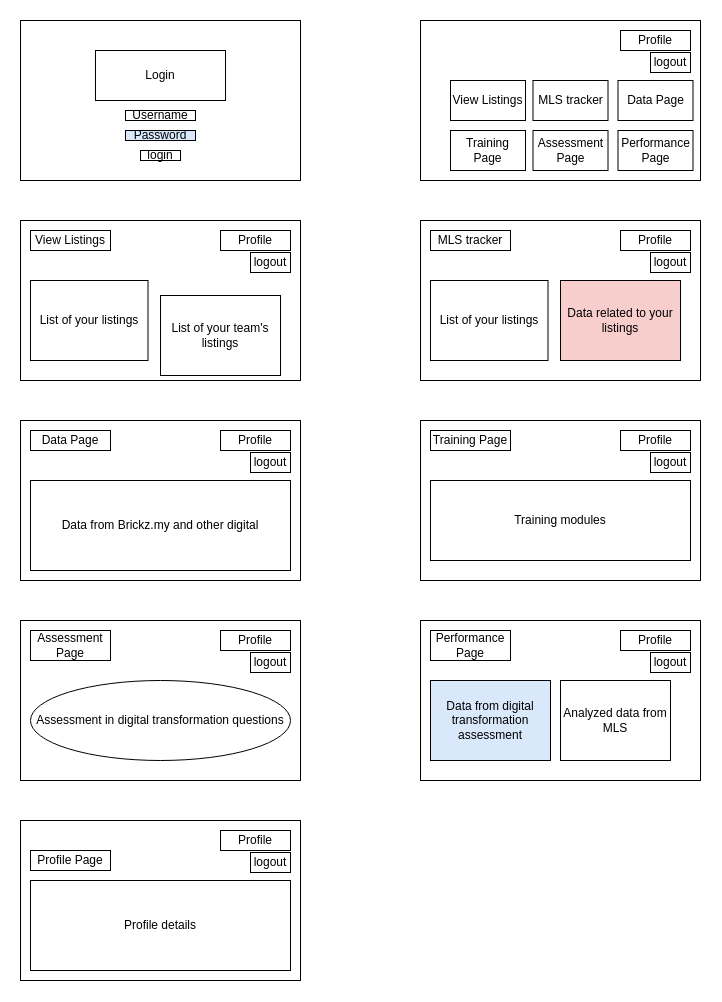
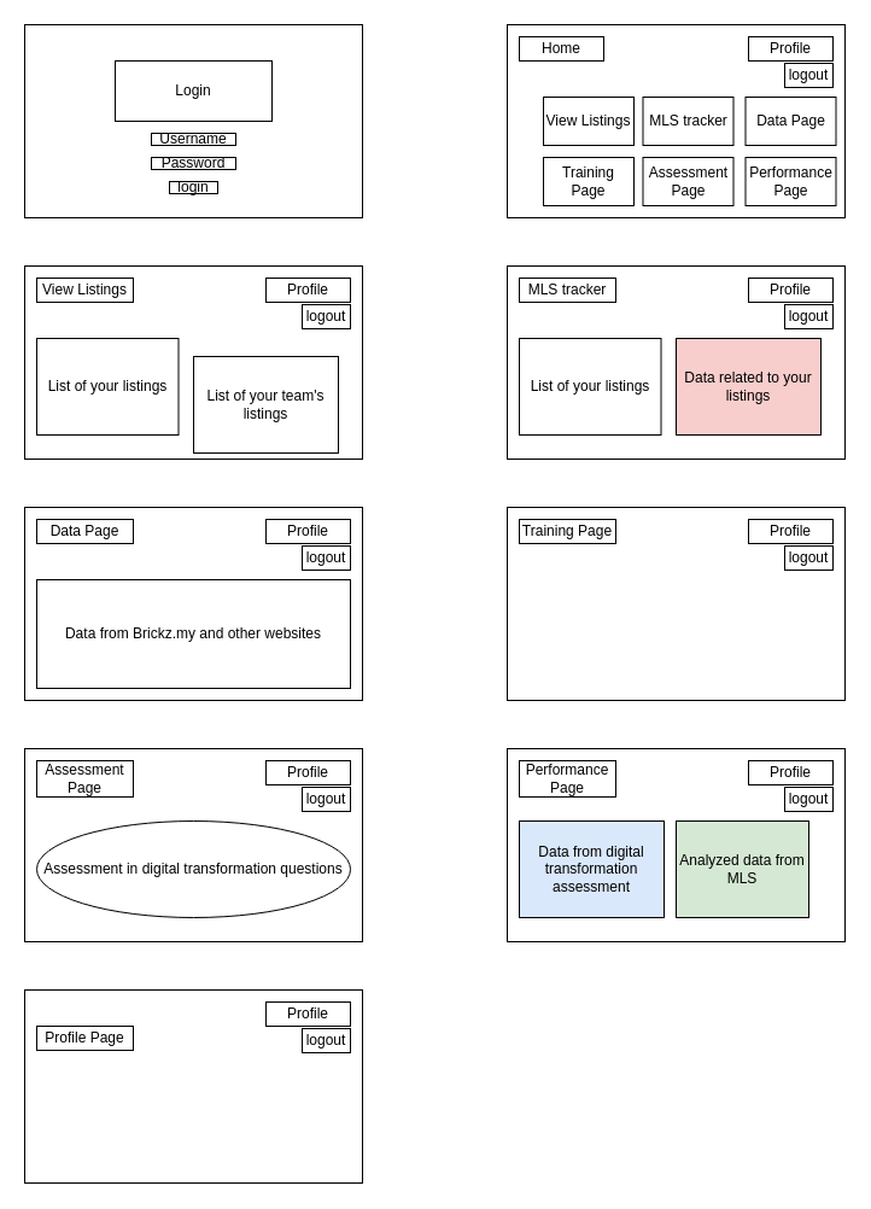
  <mxCell id="0" />
  <mxCell id="1" parent="0" />
  <mxCell id="2" value="" style="rounded=0;whiteSpace=wrap;html=1;" vertex="1" parent="1"><mxGeometry x="20" y="20" width="280" height="160" as="geometry" /></mxCell>
  <mxCell id="3" value="Login" style="rounded=0;whiteSpace=wrap;html=1;" vertex="1" parent="1"><mxGeometry x="95" y="50" width="130" height="50" as="geometry" /></mxCell>
  <mxCell id="4" value="Username" style="rounded=0;whiteSpace=wrap;html=1;" vertex="1" parent="1"><mxGeometry x="125" y="110" width="70" height="10" as="geometry" /></mxCell>
- <mxCell id="5" value="Password" style="rounded=0;whiteSpace=wrap;html=1;fillColor=#dae8fc;" vertex="1" parent="1"><mxGeometry x="125" y="130" width="70" height="10" as="geometry" /></mxCell>
+ <mxCell id="5" value="Password" style="rounded=0;whiteSpace=wrap;html=1;" vertex="1" parent="1"><mxGeometry x="125" y="130" width="70" height="10" as="geometry" /></mxCell>
  <mxCell id="6" value="login" style="rounded=0;whiteSpace=wrap;html=1;" vertex="1" parent="1"><mxGeometry x="140" y="150" width="40" height="10" as="geometry" /></mxCell>
  <mxCell id="7" value="" style="rounded=0;whiteSpace=wrap;html=1;" vertex="1" parent="1"><mxGeometry x="420" y="20" width="280" height="160" as="geometry" /></mxCell>
  <mxCell id="8" value="Profile" style="rounded=0;whiteSpace=wrap;html=1;" vertex="1" parent="1"><mxGeometry x="620" y="30" width="70" height="20" as="geometry" /></mxCell>
  <mxCell id="9" value="logout" style="rounded=0;whiteSpace=wrap;html=1;" vertex="1" parent="1"><mxGeometry x="650" y="52" width="40" height="20" as="geometry" /></mxCell>
+ <mxCell id="10" value="Home" style="rounded=0;whiteSpace=wrap;html=1;" vertex="1" parent="1"><mxGeometry x="430" y="30" width="70" height="20" as="geometry" /></mxCell>
  <mxCell id="11" value="View Listings" style="rounded=0;whiteSpace=wrap;html=1;" vertex="1" parent="1"><mxGeometry x="450" y="80" width="75" height="40" as="geometry" /></mxCell>
  <mxCell id="12" value="Assessment Page" style="rounded=0;whiteSpace=wrap;html=1;" vertex="1" parent="1"><mxGeometry x="532.5" y="130" width="75" height="40" as="geometry" /></mxCell>
  <mxCell id="13" value="Performance Page" style="rounded=0;whiteSpace=wrap;html=1;" vertex="1" parent="1"><mxGeometry x="617.5" y="130" width="75" height="40" as="geometry" /></mxCell>
  <mxCell id="14" value="MLS tracker" style="rounded=0;whiteSpace=wrap;html=1;" vertex="1" parent="1"><mxGeometry x="532.5" y="80" width="75" height="40" as="geometry" /></mxCell>
  <mxCell id="15" value="Data Page" style="rounded=0;whiteSpace=wrap;html=1;" vertex="1" parent="1"><mxGeometry x="617.5" y="80" width="75" height="40" as="geometry" /></mxCell>
  <mxCell id="16" value="Training Page" style="rounded=0;whiteSpace=wrap;html=1;" vertex="1" parent="1"><mxGeometry x="450" y="130" width="75" height="40" as="geometry" /></mxCell>
  <mxCell id="17" value="" style="rounded=0;whiteSpace=wrap;html=1;" vertex="1" parent="1"><mxGeometry x="20" y="220" width="280" height="160" as="geometry" /></mxCell>
  <mxCell id="18" value="Profile" style="rounded=0;whiteSpace=wrap;html=1;" vertex="1" parent="1"><mxGeometry x="220" y="230" width="70" height="20" as="geometry" /></mxCell>
  <mxCell id="19" value="logout" style="rounded=0;whiteSpace=wrap;html=1;" vertex="1" parent="1"><mxGeometry x="250" y="252" width="40" height="20" as="geometry" /></mxCell>
  <mxCell id="20" value="View Listings" style="rounded=0;whiteSpace=wrap;html=1;" vertex="1" parent="1"><mxGeometry x="30" y="230" width="80" height="20" as="geometry" /></mxCell>
  <mxCell id="21" value="List of your listings" style="rounded=0;whiteSpace=wrap;html=1;" vertex="1" parent="1"><mxGeometry x="30" y="280" width="117.5" height="80" as="geometry" /></mxCell>
  <mxCell id="22" value="List of your team's listings" style="rounded=0;whiteSpace=wrap;html=1;" vertex="1" parent="1"><mxGeometry x="160" y="295" width="120" height="80" as="geometry" /></mxCell>
  <mxCell id="23" value="" style="rounded=0;whiteSpace=wrap;html=1;" vertex="1" parent="1"><mxGeometry x="420" y="220" width="280" height="160" as="geometry" /></mxCell>
  <mxCell id="24" value="Profile" style="rounded=0;whiteSpace=wrap;html=1;" vertex="1" parent="1"><mxGeometry x="620" y="230" width="70" height="20" as="geometry" /></mxCell>
  <mxCell id="25" value="logout" style="rounded=0;whiteSpace=wrap;html=1;" vertex="1" parent="1"><mxGeometry x="650" y="252" width="40" height="20" as="geometry" /></mxCell>
  <mxCell id="26" value="MLS tracker" style="rounded=0;whiteSpace=wrap;html=1;" vertex="1" parent="1"><mxGeometry x="430" y="230" width="80" height="20" as="geometry" /></mxCell>
  <mxCell id="27" value="List of your listings" style="rounded=0;whiteSpace=wrap;html=1;" vertex="1" parent="1"><mxGeometry x="430" y="280" width="117.5" height="80" as="geometry" /></mxCell>
  <mxCell id="28" value="Data related to your listings" style="rounded=0;whiteSpace=wrap;html=1;fillColor=#f8cecc;" vertex="1" parent="1"><mxGeometry x="560" y="280" width="120" height="80" as="geometry" /></mxCell>
  <mxCell id="29" value="" style="rounded=0;whiteSpace=wrap;html=1;" vertex="1" parent="1"><mxGeometry x="20" y="420" width="280" height="160" as="geometry" /></mxCell>
  <mxCell id="30" value="Profile" style="rounded=0;whiteSpace=wrap;html=1;" vertex="1" parent="1"><mxGeometry x="220" y="430" width="70" height="20" as="geometry" /></mxCell>
  <mxCell id="31" value="logout" style="rounded=0;whiteSpace=wrap;html=1;" vertex="1" parent="1"><mxGeometry x="250" y="452" width="40" height="20" as="geometry" /></mxCell>
  <mxCell id="32" value="Data Page" style="rounded=0;whiteSpace=wrap;html=1;" vertex="1" parent="1"><mxGeometry x="30" y="430" width="80" height="20" as="geometry" /></mxCell>
- <mxCell id="33" value="Data from Brickz.my and other digital" style="rounded=0;whiteSpace=wrap;html=1;" vertex="1" parent="1"><mxGeometry x="30" y="480" width="260" height="90" as="geometry" /></mxCell>
+ <mxCell id="33" value="Data from Brickz.my and other websites" style="rounded=0;whiteSpace=wrap;html=1;" vertex="1" parent="1"><mxGeometry x="30" y="480" width="260" height="90" as="geometry" /></mxCell>
  <mxCell id="34" value="" style="rounded=0;whiteSpace=wrap;html=1;" vertex="1" parent="1"><mxGeometry x="420" y="620" width="280" height="160" as="geometry" /></mxCell>
  <mxCell id="35" value="Profile" style="rounded=0;whiteSpace=wrap;html=1;" vertex="1" parent="1"><mxGeometry x="620" y="630" width="70" height="20" as="geometry" /></mxCell>
  <mxCell id="36" value="logout" style="rounded=0;whiteSpace=wrap;html=1;" vertex="1" parent="1"><mxGeometry x="650" y="652" width="40" height="20" as="geometry" /></mxCell>
  <mxCell id="37" value="Performance Page" style="rounded=0;whiteSpace=wrap;html=1;" vertex="1" parent="1"><mxGeometry x="430" y="630" width="80" height="30" as="geometry" /></mxCell>
  <mxCell id="38" value="Data from digital transformation assessment" style="rounded=0;whiteSpace=wrap;html=1;fillColor=#dae8fc;" vertex="1" parent="1"><mxGeometry x="430" y="680" width="120" height="80" as="geometry" /></mxCell>
  <mxCell id="39" value="" style="rounded=0;whiteSpace=wrap;html=1;" vertex="1" parent="1"><mxGeometry x="420" y="420" width="280" height="160" as="geometry" /></mxCell>
  <mxCell id="40" value="Profile" style="rounded=0;whiteSpace=wrap;html=1;" vertex="1" parent="1"><mxGeometry x="620" y="430" width="70" height="20" as="geometry" /></mxCell>
  <mxCell id="41" value="logout" style="rounded=0;whiteSpace=wrap;html=1;" vertex="1" parent="1"><mxGeometry x="650" y="452" width="40" height="20" as="geometry" /></mxCell>
  <mxCell id="42" value="Training Page" style="rounded=0;whiteSpace=wrap;html=1;" vertex="1" parent="1"><mxGeometry x="430" y="430" width="80" height="20" as="geometry" /></mxCell>
- <mxCell id="43" value="Training modules" style="rounded=0;whiteSpace=wrap;html=1;" vertex="1" parent="1"><mxGeometry x="430" y="480" width="260" height="80" as="geometry" /></mxCell>
  <mxCell id="44" value="" style="rounded=0;whiteSpace=wrap;html=1;" vertex="1" parent="1"><mxGeometry x="20" y="620" width="280" height="160" as="geometry" /></mxCell>
  <mxCell id="45" value="Profile" style="rounded=0;whiteSpace=wrap;html=1;" vertex="1" parent="1"><mxGeometry x="220" y="630" width="70" height="20" as="geometry" /></mxCell>
  <mxCell id="46" value="logout" style="rounded=0;whiteSpace=wrap;html=1;" vertex="1" parent="1"><mxGeometry x="250" y="652" width="40" height="20" as="geometry" /></mxCell>
  <mxCell id="47" value="Assessment Page" style="rounded=0;whiteSpace=wrap;html=1;" vertex="1" parent="1"><mxGeometry x="30" y="630" width="80" height="30" as="geometry" /></mxCell>
  <mxCell id="48" value="Assessment in digital transformation questions" style="ellipse;whiteSpace=wrap;html=1;" vertex="1" parent="1"><mxGeometry x="30" y="680" width="260" height="80" as="geometry" /></mxCell>
  <mxCell id="49" value="" style="rounded=0;whiteSpace=wrap;html=1;" vertex="1" parent="1"><mxGeometry x="20" y="820" width="280" height="160" as="geometry" /></mxCell>
  <mxCell id="50" value="Profile" style="rounded=0;whiteSpace=wrap;html=1;" vertex="1" parent="1"><mxGeometry x="220" y="830" width="70" height="20" as="geometry" /></mxCell>
  <mxCell id="51" value="logout" style="rounded=0;whiteSpace=wrap;html=1;" vertex="1" parent="1"><mxGeometry x="250" y="852" width="40" height="20" as="geometry" /></mxCell>
  <mxCell id="52" value="Profile Page" style="rounded=0;whiteSpace=wrap;html=1;" vertex="1" parent="1"><mxGeometry x="30" y="850" width="80" height="20" as="geometry" /></mxCell>
- <mxCell id="53" value="Profile details" style="rounded=0;whiteSpace=wrap;html=1;" vertex="1" parent="1"><mxGeometry x="30" y="880" width="260" height="90" as="geometry" /></mxCell>
- <mxCell id="54" value="Analyzed data from MLS" style="rounded=0;whiteSpace=wrap;html=1;" vertex="1" parent="1"><mxGeometry x="560" y="680" width="110" height="80" as="geometry" /></mxCell>
+ <mxCell id="54" value="Analyzed data from MLS" style="rounded=0;whiteSpace=wrap;html=1;fillColor=#d5e8d4;" vertex="1" parent="1"><mxGeometry x="560" y="680" width="110" height="80" as="geometry" /></mxCell>
